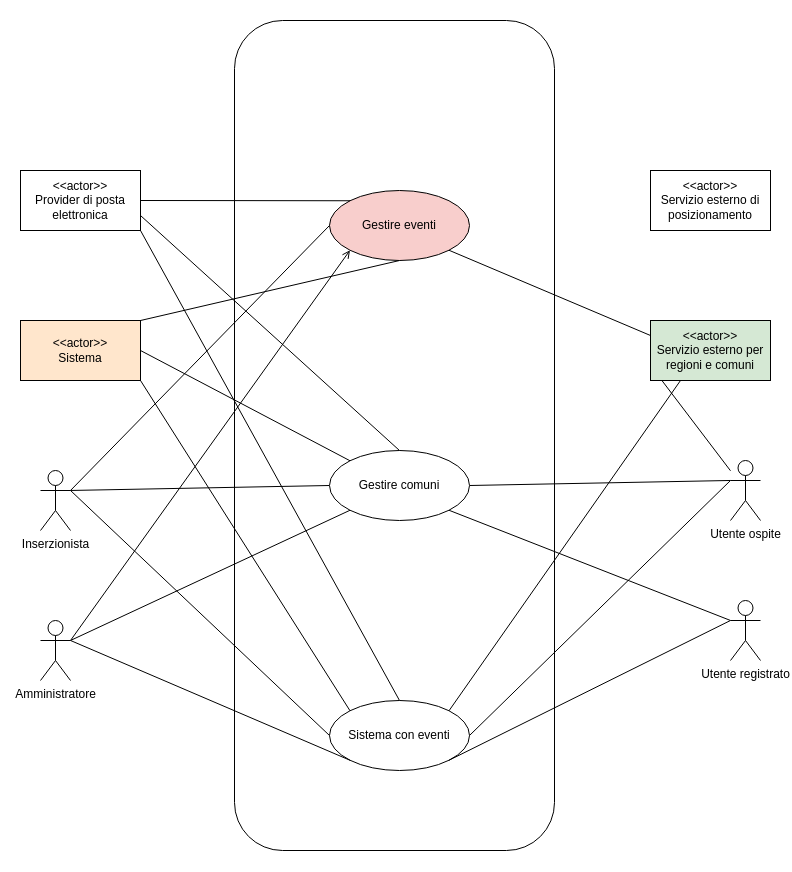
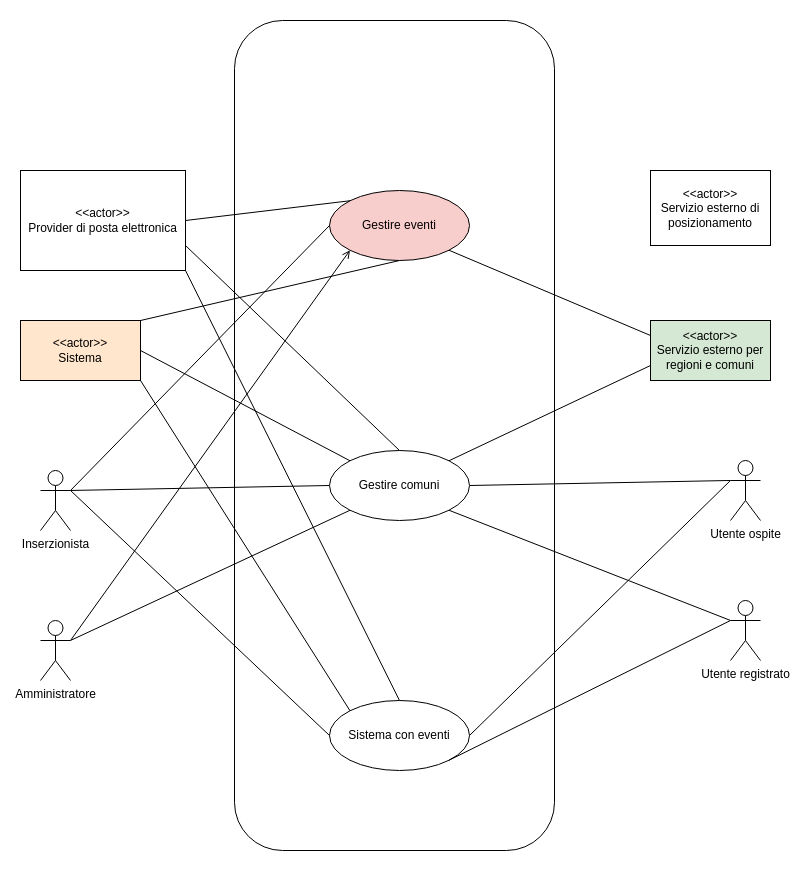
  <mxCell id="0" />
  <mxCell id="1" parent="0" />
  <mxCell id="2" value="" style="rounded=1;whiteSpace=wrap;html=1;" parent="1" vertex="1"><mxGeometry x="234" y="20" width="320" height="830" as="geometry" /></mxCell>
  <mxCell id="3" value="Gestire eventi" style="ellipse;whiteSpace=wrap;html=1;fillColor=#f8cecc;" parent="1" vertex="1"><mxGeometry x="329" y="190" width="140" height="70" as="geometry" /></mxCell>
  <mxCell id="4" style="edgeStyle=none;rounded=0;sketch=0;orthogonalLoop=1;jettySize=auto;html=1;exitX=1;exitY=0.333;exitDx=0;exitDy=0;exitPerimeter=0;entryX=0;entryY=0.5;entryDx=0;entryDy=0;shadow=0;strokeColor=default;fontSize=12;endArrow=none;endFill=0;jumpStyle=sharp;" parent="1" source="5" target="14" edge="1"><mxGeometry relative="1" as="geometry" /></mxCell>
  <mxCell id="5" value="Inserzionista" style="shape=umlActor;verticalLabelPosition=bottom;verticalAlign=top;html=1;" parent="1" vertex="1"><mxGeometry x="40" y="470" width="30" height="60" as="geometry" /></mxCell>
  <mxCell id="6" style="edgeStyle=none;rounded=0;sketch=0;orthogonalLoop=1;jettySize=auto;html=1;entryX=1;entryY=1;entryDx=0;entryDy=0;shadow=0;strokeColor=default;fontSize=12;endArrow=none;endFill=0;exitX=0;exitY=0.333;exitDx=0;exitDy=0;exitPerimeter=0;jumpStyle=sharp;" parent="1" source="7" target="14" edge="1"><mxGeometry relative="1" as="geometry"><mxPoint x="666" y="660" as="sourcePoint" /></mxGeometry></mxCell>
  <mxCell id="7" value="Utente registrato" style="shape=umlActor;verticalLabelPosition=bottom;verticalAlign=top;html=1;" parent="1" vertex="1"><mxGeometry x="730" y="600" width="30" height="60" as="geometry" /></mxCell>
  <mxCell id="8" style="edgeStyle=none;rounded=0;sketch=0;orthogonalLoop=1;jettySize=auto;html=1;exitX=0;exitY=0.333;exitDx=0;exitDy=0;exitPerimeter=0;entryX=1;entryY=0.5;entryDx=0;entryDy=0;shadow=0;strokeColor=default;fontSize=12;endArrow=none;endFill=0;jumpStyle=sharp;" parent="1" source="9" target="14" edge="1"><mxGeometry relative="1" as="geometry" /></mxCell>
  <mxCell id="9" value="Utente ospite" style="shape=umlActor;verticalLabelPosition=bottom;verticalAlign=top;html=1;" parent="1" vertex="1"><mxGeometry x="730" y="460" width="30" height="60" as="geometry" /></mxCell>
  <mxCell id="10" style="edgeStyle=none;rounded=0;sketch=0;orthogonalLoop=1;jettySize=auto;html=1;exitX=1;exitY=0.333;exitDx=0;exitDy=0;exitPerimeter=0;entryX=0;entryY=1;entryDx=0;entryDy=0;shadow=0;strokeColor=default;fontSize=12;endArrow=none;endFill=0;jumpStyle=none;" parent="1" source="11" target="14" edge="1"><mxGeometry relative="1" as="geometry" /></mxCell>
  <mxCell id="11" value="Amministratore" style="shape=umlActor;verticalLabelPosition=bottom;verticalAlign=top;html=1;" parent="1" vertex="1"><mxGeometry x="40" y="620" width="30" height="60" as="geometry" /></mxCell>
  <mxCell id="12" value="" style="endArrow=none;html=1;rounded=0;entryX=0;entryY=0.5;entryDx=0;entryDy=0;exitX=1;exitY=0.333;exitDx=0;exitDy=0;exitPerimeter=0;endFill=0;jumpStyle=sharp;" parent="1" source="5" target="3" edge="1"><mxGeometry width="50" height="50" relative="1" as="geometry"><mxPoint x="72" y="135" as="sourcePoint" /><mxPoint x="392" y="335" as="targetPoint" /></mxGeometry></mxCell>
  <mxCell id="13" value="" style="endArrow=open;html=1;rounded=0;exitX=1;exitY=0.333;exitDx=0;exitDy=0;exitPerimeter=0;entryX=0;entryY=1;entryDx=0;entryDy=0;endFill=0;jumpStyle=none;" parent="1" source="11" target="3" edge="1"><mxGeometry width="50" height="50" relative="1" as="geometry"><mxPoint x="366" y="415" as="sourcePoint" /><mxPoint x="416" y="365" as="targetPoint" /></mxGeometry></mxCell>
  <mxCell id="14" value="Gestire comuni" style="ellipse;whiteSpace=wrap;html=1;" parent="1" vertex="1"><mxGeometry x="329" y="450" width="140" height="70" as="geometry" /></mxCell>
  <mxCell id="15" value="Sistema con eventi" style="ellipse;whiteSpace=wrap;html=1;" parent="1" vertex="1"><mxGeometry x="329" y="700" width="140" height="70" as="geometry" /></mxCell>
  <mxCell id="16" value="" style="edgeStyle=none;orthogonalLoop=1;jettySize=auto;html=1;rounded=0;fontSize=12;endArrow=none;startSize=14;endSize=14;sourcePerimeterSpacing=8;targetPerimeterSpacing=8;exitX=0;exitY=0.333;exitDx=0;exitDy=0;exitPerimeter=0;entryX=1;entryY=1;entryDx=0;entryDy=0;endFill=0;jumpStyle=sharp;" parent="1" source="7" target="15" edge="1"><mxGeometry width="140" relative="1" as="geometry"><mxPoint x="396" y="730" as="sourcePoint" /><mxPoint x="536" y="730" as="targetPoint" /><Array as="points" /></mxGeometry></mxCell>
- <mxCell id="17" value="" style="endArrow=none;html=1;rounded=0;exitX=1;exitY=0.333;exitDx=0;exitDy=0;exitPerimeter=0;entryX=0;entryY=1;entryDx=0;entryDy=0;jumpStyle=sharp;" parent="1" source="11" target="15" edge="1"><mxGeometry width="50" height="50" relative="1" as="geometry"><mxPoint x="236" y="780" as="sourcePoint" /><mxPoint x="286" y="730" as="targetPoint" /></mxGeometry></mxCell>
  <mxCell id="18" value="" style="endArrow=none;html=1;rounded=0;entryX=1;entryY=0.333;entryDx=0;entryDy=0;entryPerimeter=0;exitX=0;exitY=0.5;exitDx=0;exitDy=0;jumpStyle=none;" parent="1" source="15" target="5" edge="1"><mxGeometry width="50" height="50" relative="1" as="geometry"><mxPoint x="236" y="640" as="sourcePoint" /><mxPoint x="286" y="590" as="targetPoint" /></mxGeometry></mxCell>
  <mxCell id="19" value="" style="endArrow=none;html=1;rounded=0;entryX=1;entryY=0.5;entryDx=0;entryDy=0;endFill=0;exitX=0;exitY=0.333;exitDx=0;exitDy=0;exitPerimeter=0;jumpStyle=none;" parent="1" target="15" edge="1" source="9"><mxGeometry width="50" height="50" relative="1" as="geometry"><mxPoint x="670" y="350" as="sourcePoint" /><mxPoint x="451" y="385" as="targetPoint" /></mxGeometry></mxCell>
  <mxCell id="20" style="rounded=0;orthogonalLoop=1;jettySize=auto;html=1;exitX=1;exitY=0.5;exitDx=0;exitDy=0;entryX=0;entryY=0;entryDx=0;entryDy=0;endArrow=none;endFill=0;" edge="1" parent="1" source="23" target="3"><mxGeometry relative="1" as="geometry" /></mxCell>
  <mxCell id="21" style="edgeStyle=none;rounded=0;orthogonalLoop=1;jettySize=auto;html=1;exitX=1;exitY=0.75;exitDx=0;exitDy=0;entryX=0.5;entryY=0;entryDx=0;entryDy=0;endArrow=none;endFill=0;jumpStyle=none;" edge="1" parent="1" source="23" target="14"><mxGeometry relative="1" as="geometry" /></mxCell>
  <mxCell id="22" style="edgeStyle=none;rounded=0;orthogonalLoop=1;jettySize=auto;html=1;exitX=1;exitY=1;exitDx=0;exitDy=0;entryX=0.5;entryY=0;entryDx=0;entryDy=0;endArrow=none;endFill=0;jumpStyle=none;" edge="1" parent="1" source="23" target="15"><mxGeometry relative="1" as="geometry" /></mxCell>
- <mxCell id="23" value="&amp;lt;&amp;lt;actor&amp;gt;&amp;gt;&lt;br&gt;Provider di posta elettronica" style="rounded=0;whiteSpace=wrap;html=1;" vertex="1" parent="1"><mxGeometry x="20" y="170" width="120" height="60" as="geometry" /></mxCell>
- <mxCell id="24" value="&amp;lt;&amp;lt;actor&amp;gt;&amp;gt;&lt;br&gt;Servizio esterno di posizionamento" style="rounded=0;whiteSpace=wrap;html=1;" vertex="1" parent="1"><mxGeometry x="650" y="170" width="120" height="60" as="geometry" /></mxCell>
- <mxCell id="25" style="edgeStyle=none;rounded=0;jumpStyle=sharp;orthogonalLoop=1;jettySize=auto;html=1;exitX=0;exitY=0.75;exitDx=0;exitDy=0;endArrow=none;endFill=0;" edge="1" parent="1" source="28" target="9"><mxGeometry relative="1" as="geometry" /></mxCell>
+ <mxCell id="23" value="&amp;lt;&amp;lt;actor&amp;gt;&amp;gt;&lt;br&gt;Provider di posta elettronica" style="rounded=0;whiteSpace=wrap;html=1;" vertex="1" parent="1"><mxGeometry x="20" y="170" width="165" height="100" as="geometry" /></mxCell>
+ <mxCell id="24" value="&amp;lt;&amp;lt;actor&amp;gt;&amp;gt;&lt;br&gt;Servizio esterno di posizionamento" style="rounded=0;whiteSpace=wrap;html=1;" vertex="1" parent="1"><mxGeometry x="650" y="170" width="120" height="75" as="geometry" /></mxCell>
+ <mxCell id="25" style="edgeStyle=none;rounded=0;jumpStyle=sharp;orthogonalLoop=1;jettySize=auto;html=1;exitX=0;exitY=0.75;exitDx=0;exitDy=0;entryX=1;entryY=0;entryDx=0;entryDy=0;endArrow=none;endFill=0;" edge="1" parent="1" source="28" target="14"><mxGeometry relative="1" as="geometry" /></mxCell>
  <mxCell id="26" style="edgeStyle=none;rounded=0;jumpStyle=sharp;orthogonalLoop=1;jettySize=auto;html=1;exitX=0;exitY=0.25;exitDx=0;exitDy=0;entryX=1;entryY=1;entryDx=0;entryDy=0;endArrow=none;endFill=0;" edge="1" parent="1" source="28" target="3"><mxGeometry relative="1" as="geometry" /></mxCell>
- <mxCell id="27" style="edgeStyle=none;rounded=0;jumpStyle=none;orthogonalLoop=1;jettySize=auto;html=1;exitX=0.25;exitY=1;exitDx=0;exitDy=0;entryX=1;entryY=0;entryDx=0;entryDy=0;endArrow=none;endFill=0;" edge="1" parent="1" source="28" target="15"><mxGeometry relative="1" as="geometry" /></mxCell>
  <mxCell id="28" value="&amp;lt;&amp;lt;actor&amp;gt;&amp;gt;&lt;br&gt;Servizio esterno per regioni e comuni" style="rounded=0;whiteSpace=wrap;html=1;fillColor=#d5e8d4;" vertex="1" parent="1"><mxGeometry x="650" y="320" width="120" height="60" as="geometry" /></mxCell>
  <mxCell id="29" style="edgeStyle=none;rounded=0;jumpStyle=none;orthogonalLoop=1;jettySize=auto;html=1;exitX=1;exitY=1;exitDx=0;exitDy=0;entryX=0;entryY=0;entryDx=0;entryDy=0;endArrow=none;endFill=0;" edge="1" parent="1" source="32" target="15"><mxGeometry relative="1" as="geometry" /></mxCell>
  <mxCell id="30" style="edgeStyle=none;rounded=0;jumpStyle=none;orthogonalLoop=1;jettySize=auto;html=1;exitX=1;exitY=0.5;exitDx=0;exitDy=0;entryX=0;entryY=0;entryDx=0;entryDy=0;endArrow=none;endFill=0;" edge="1" parent="1" source="32" target="14"><mxGeometry relative="1" as="geometry" /></mxCell>
  <mxCell id="31" style="edgeStyle=none;rounded=0;jumpStyle=none;orthogonalLoop=1;jettySize=auto;html=1;exitX=1;exitY=0;exitDx=0;exitDy=0;entryX=0.5;entryY=1;entryDx=0;entryDy=0;endArrow=none;endFill=0;" edge="1" parent="1" source="32" target="3"><mxGeometry relative="1" as="geometry" /></mxCell>
  <mxCell id="32" value="&amp;lt;&amp;lt;actor&amp;gt;&amp;gt;&lt;br&gt;Sistema" style="rounded=0;whiteSpace=wrap;html=1;fillColor=#ffe6cc;" vertex="1" parent="1"><mxGeometry x="20" y="320" width="120" height="60" as="geometry" /></mxCell>
